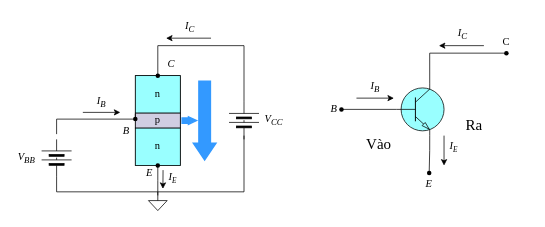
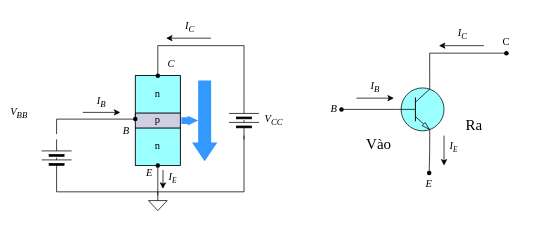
  <mxCell id="0" />
  <mxCell id="1" parent="0" />
  <mxCell id="2" style="edgeStyle=orthogonalEdgeStyle;shape=connector;rounded=0;orthogonalLoop=1;jettySize=auto;html=1;exitX=0.7;exitY=0;exitDx=0;exitDy=0;exitPerimeter=0;labelBackgroundColor=default;strokeColor=default;align=center;verticalAlign=middle;fontFamily=Helvetica;fontSize=11;fontColor=default;endArrow=none;endFill=0;" edge="1" parent="1" source="4" target="7"><mxGeometry relative="1" as="geometry"><Array as="points"><mxPoint x="573" y="70" /></Array></mxGeometry></mxCell>
  <mxCell id="3" style="edgeStyle=orthogonalEdgeStyle;shape=connector;rounded=0;orthogonalLoop=1;jettySize=auto;html=1;exitX=0.7;exitY=1;exitDx=0;exitDy=0;exitPerimeter=0;labelBackgroundColor=default;strokeColor=default;align=center;verticalAlign=middle;fontFamily=Helvetica;fontSize=11;fontColor=default;endArrow=none;endFill=0;" edge="1" parent="1" source="4" target="8"><mxGeometry relative="1" as="geometry" /></mxCell>
  <mxCell id="4" value="" style="verticalLabelPosition=bottom;shadow=0;dashed=0;align=center;html=1;verticalAlign=top;shape=mxgraph.electrical.transistors.npn_transistor_1;fillColor=#99FFFF;strokeColor=#000000;strokeWidth=1;" vertex="1" parent="1"><mxGeometry x="515" y="110" width="90" height="70" as="geometry" /></mxCell>
  <mxCell id="5" style="edgeStyle=orthogonalEdgeStyle;shape=connector;rounded=0;orthogonalLoop=1;jettySize=auto;html=1;exitX=1;exitY=0.5;exitDx=0;exitDy=0;entryX=0.5;entryY=0;entryDx=0;entryDy=0;labelBackgroundColor=default;strokeColor=default;align=center;verticalAlign=middle;fontFamily=Helvetica;fontSize=11;fontColor=default;endArrow=none;endFill=0;" edge="1" parent="1" source="6" target="23"><mxGeometry relative="1" as="geometry"><Array as="points"><mxPoint x="325" y="60" /><mxPoint x="210" y="60" /></Array></mxGeometry></mxCell>
  <mxCell id="6" value="" style="pointerEvents=1;verticalLabelPosition=bottom;shadow=0;dashed=0;align=center;html=1;verticalAlign=top;shape=mxgraph.electrical.miscellaneous.batteryStack;rotation=-90;" vertex="1" parent="1"><mxGeometry x="300" y="140" width="50" height="40" as="geometry" /></mxCell>
  <mxCell id="7" value="" style="shape=waypoint;sketch=0;size=6;pointerEvents=1;points=[];fillColor=none;resizable=0;rotatable=0;perimeter=centerPerimeter;snapToPoint=1;fontFamily=Helvetica;fontSize=11;fontColor=default;" vertex="1" parent="1"><mxGeometry x="665" y="60" width="20" height="20" as="geometry" /></mxCell>
  <mxCell id="8" value="" style="shape=waypoint;sketch=0;size=6;pointerEvents=1;points=[];fillColor=none;resizable=0;rotatable=0;perimeter=centerPerimeter;snapToPoint=1;fontFamily=Helvetica;fontSize=11;fontColor=default;" vertex="1" parent="1"><mxGeometry x="562" y="220" width="20" height="20" as="geometry" /></mxCell>
  <mxCell id="9" value="" style="shape=waypoint;sketch=0;size=6;pointerEvents=1;points=[];fillColor=none;resizable=0;rotatable=0;perimeter=centerPerimeter;snapToPoint=1;fontFamily=Helvetica;fontSize=11;fontColor=default;" vertex="1" parent="1"><mxGeometry x="445" y="135" width="20" height="20" as="geometry" /></mxCell>
  <mxCell id="10" style="edgeStyle=orthogonalEdgeStyle;shape=connector;rounded=0;orthogonalLoop=1;jettySize=auto;html=1;exitX=0;exitY=0.5;exitDx=0;exitDy=0;exitPerimeter=0;entryX=0.92;entryY=0.29;entryDx=0;entryDy=0;entryPerimeter=0;labelBackgroundColor=default;strokeColor=default;align=center;verticalAlign=middle;fontFamily=Helvetica;fontSize=11;fontColor=default;endArrow=none;endFill=0;" edge="1" parent="1" source="4" target="9"><mxGeometry relative="1" as="geometry" /></mxCell>
  <mxCell id="11" value="&lt;span style=&quot;font-size: 14px; font-weight: normal;&quot;&gt;C&lt;/span&gt;" style="text;html=1;strokeColor=none;fillColor=none;align=center;verticalAlign=middle;whiteSpace=wrap;rounded=0;fontSize=14;fontFamily=Times New Roman;fontColor=default;fontStyle=1" vertex="1" parent="1"><mxGeometry x="645" y="40" width="60" height="30" as="geometry" /></mxCell>
  <mxCell id="12" value="&lt;span style=&quot;font-size: 14px; font-weight: normal;&quot;&gt;E&lt;/span&gt;" style="text;html=1;strokeColor=none;fillColor=none;align=center;verticalAlign=middle;whiteSpace=wrap;rounded=0;fontSize=14;fontFamily=Times New Roman;fontColor=default;fontStyle=3" vertex="1" parent="1"><mxGeometry x="542" y="230" width="60" height="30" as="geometry" /></mxCell>
  <mxCell id="13" value="&lt;span style=&quot;font-size: 14px; font-weight: normal;&quot;&gt;B&lt;/span&gt;" style="text;html=1;strokeColor=none;fillColor=none;align=center;verticalAlign=middle;whiteSpace=wrap;rounded=0;fontSize=14;fontFamily=Times New Roman;fontColor=default;fontStyle=3" vertex="1" parent="1"><mxGeometry x="415" y="130" width="60" height="30" as="geometry" /></mxCell>
  <mxCell id="14" value="" style="endArrow=classic;html=1;rounded=0;labelBackgroundColor=default;strokeColor=default;align=center;verticalAlign=middle;fontFamily=Helvetica;fontSize=11;fontColor=default;shape=connector;" edge="1" parent="1"><mxGeometry width="50" height="50" relative="1" as="geometry"><mxPoint x="475" y="130" as="sourcePoint" /><mxPoint x="525" y="130" as="targetPoint" /></mxGeometry></mxCell>
  <mxCell id="15" value="" style="endArrow=classic;html=1;rounded=0;labelBackgroundColor=default;strokeColor=default;align=center;verticalAlign=middle;fontFamily=Helvetica;fontSize=11;fontColor=default;shape=connector;" edge="1" parent="1"><mxGeometry width="50" height="50" relative="1" as="geometry"><mxPoint x="591.82" y="180" as="sourcePoint" /><mxPoint x="591.82" y="220" as="targetPoint" /></mxGeometry></mxCell>
  <mxCell id="16" value="" style="endArrow=classic;html=1;rounded=0;labelBackgroundColor=default;strokeColor=default;align=center;verticalAlign=middle;fontFamily=Helvetica;fontSize=11;fontColor=default;shape=connector;" edge="1" parent="1"><mxGeometry width="50" height="50" relative="1" as="geometry"><mxPoint x="645" y="60" as="sourcePoint" /><mxPoint x="585" y="60" as="targetPoint" /></mxGeometry></mxCell>
  <mxCell id="17" value="&lt;span style=&quot;font-weight: 400;&quot;&gt;I&lt;sub&gt;C&lt;/sub&gt;&lt;/span&gt;" style="text;html=1;strokeColor=none;fillColor=none;align=center;verticalAlign=middle;whiteSpace=wrap;rounded=0;fontSize=14;fontFamily=Times New Roman;fontColor=default;fontStyle=3" vertex="1" parent="1"><mxGeometry x="602" y="30" width="30" height="30" as="geometry" /></mxCell>
  <mxCell id="18" value="&lt;span style=&quot;font-weight: 400;&quot;&gt;I&lt;sub&gt;B&lt;/sub&gt;&lt;/span&gt;" style="text;html=1;strokeColor=none;fillColor=none;align=center;verticalAlign=middle;whiteSpace=wrap;rounded=0;fontSize=14;fontFamily=Times New Roman;fontColor=default;fontStyle=3" vertex="1" parent="1"><mxGeometry x="485" y="100" width="30" height="30" as="geometry" /></mxCell>
  <mxCell id="19" value="&lt;span style=&quot;font-weight: 400;&quot;&gt;I&lt;span style=&quot;font-size: 11.667px;&quot;&gt;&lt;sub&gt;E&lt;/sub&gt;&lt;/span&gt;&lt;/span&gt;" style="text;html=1;strokeColor=none;fillColor=none;align=center;verticalAlign=middle;whiteSpace=wrap;rounded=0;fontSize=14;fontFamily=Times New Roman;fontColor=default;fontStyle=3" vertex="1" parent="1"><mxGeometry x="575" y="180" width="60" height="30" as="geometry" /></mxCell>
  <mxCell id="20" value="&lt;span style=&quot;font-weight: 400; font-size: 20px;&quot;&gt;Ra&lt;/span&gt;" style="text;html=1;strokeColor=none;fillColor=none;align=center;verticalAlign=middle;whiteSpace=wrap;rounded=0;fontSize=20;fontFamily=Times New Roman;fontColor=default;fontStyle=1" vertex="1" parent="1"><mxGeometry x="602" y="150" width="60" height="30" as="geometry" /></mxCell>
  <mxCell id="21" value="&lt;span style=&quot;font-weight: 400; font-size: 20px;&quot;&gt;Vào&lt;/span&gt;" style="text;html=1;strokeColor=none;fillColor=none;align=center;verticalAlign=middle;whiteSpace=wrap;rounded=0;fontSize=20;fontFamily=Times New Roman;fontColor=default;fontStyle=1" vertex="1" parent="1"><mxGeometry x="475" y="175" width="60" height="30" as="geometry" /></mxCell>
  <mxCell id="22" value="" style="shape=process;whiteSpace=wrap;html=1;backgroundOutline=1;fontFamily=Helvetica;fontSize=11;fontColor=default;rotation=90;size=0.417;verticalAlign=middle;" vertex="1" parent="1"><mxGeometry x="150" y="130" width="120" height="60" as="geometry" /></mxCell>
  <mxCell id="23" value="&lt;span style=&quot;font-size: 14px; font-weight: normal;&quot;&gt;n&lt;/span&gt;" style="text;html=1;strokeColor=#000000;fillColor=#99FFFF;align=center;verticalAlign=middle;whiteSpace=wrap;rounded=0;fontSize=14;fontFamily=Times New Roman;fontStyle=1" vertex="1" parent="1"><mxGeometry x="180" y="100" width="60" height="50" as="geometry" /></mxCell>
  <mxCell id="24" value="&lt;span style=&quot;font-size: 14px; font-weight: normal;&quot;&gt;p&lt;/span&gt;" style="text;html=1;strokeColor=#000000;fillColor=#d0cee2;align=center;verticalAlign=middle;whiteSpace=wrap;rounded=0;fontSize=14;fontFamily=Times New Roman;fontStyle=1" vertex="1" parent="1"><mxGeometry x="180" y="150" width="60" height="20" as="geometry" /></mxCell>
  <mxCell id="25" style="edgeStyle=orthogonalEdgeStyle;shape=connector;rounded=0;orthogonalLoop=1;jettySize=auto;html=1;exitX=0.5;exitY=1;exitDx=0;exitDy=0;labelBackgroundColor=default;strokeColor=default;align=center;verticalAlign=middle;fontFamily=Helvetica;fontSize=11;fontColor=default;endArrow=none;endFill=0;" edge="1" parent="1" source="26"><mxGeometry relative="1" as="geometry"><mxPoint x="210" y="260" as="targetPoint" /></mxGeometry></mxCell>
  <mxCell id="26" value="&lt;span style=&quot;font-size: 14px; font-weight: normal;&quot;&gt;n&lt;/span&gt;" style="text;html=1;strokeColor=#000000;fillColor=#99FFFF;align=center;verticalAlign=middle;whiteSpace=wrap;rounded=0;fontSize=14;fontFamily=Times New Roman;fontStyle=1;labelBackgroundColor=none;labelBorderColor=none;" vertex="1" parent="1"><mxGeometry x="180" y="170" width="60" height="50" as="geometry" /></mxCell>
  <mxCell id="27" style="edgeStyle=orthogonalEdgeStyle;shape=connector;rounded=0;orthogonalLoop=1;jettySize=auto;html=1;exitDx=0;exitDy=0;entryX=0;entryY=0.5;entryDx=0;entryDy=0;labelBackgroundColor=default;strokeColor=default;align=center;verticalAlign=middle;fontFamily=Helvetica;fontSize=11;fontColor=default;endArrow=none;endFill=0;" edge="1" parent="1" source="41" target="24"><mxGeometry relative="1" as="geometry" /></mxCell>
  <mxCell id="28" value="" style="pointerEvents=1;verticalLabelPosition=bottom;shadow=0;dashed=0;align=center;html=1;verticalAlign=top;shape=mxgraph.electrical.miscellaneous.batteryStack;rotation=-90;" vertex="1" parent="1"><mxGeometry x="50" y="190" width="50" height="40" as="geometry" /></mxCell>
  <mxCell id="29" value="" style="pointerEvents=1;verticalLabelPosition=bottom;shadow=0;dashed=0;align=center;html=1;verticalAlign=top;shape=mxgraph.electrical.signal_sources.signal_ground;fontFamily=Helvetica;fontSize=11;fontColor=default;" vertex="1" parent="1"><mxGeometry x="197.5" y="260" width="25" height="20" as="geometry" /></mxCell>
  <mxCell id="30" style="edgeStyle=orthogonalEdgeStyle;shape=connector;rounded=0;orthogonalLoop=1;jettySize=auto;html=1;exitX=0;exitY=0.5;exitDx=0;exitDy=0;entryX=0.5;entryY=0;entryDx=0;entryDy=0;entryPerimeter=0;labelBackgroundColor=default;strokeColor=default;align=center;verticalAlign=middle;fontFamily=Helvetica;fontSize=11;fontColor=default;endArrow=none;endFill=0;" edge="1" parent="1"><mxGeometry relative="1" as="geometry"><mxPoint x="325" y="180" as="sourcePoint" /><mxPoint x="210" y="255" as="targetPoint" /><Array as="points"><mxPoint x="325" y="255" /></Array></mxGeometry></mxCell>
  <mxCell id="31" style="edgeStyle=orthogonalEdgeStyle;shape=connector;rounded=0;orthogonalLoop=1;jettySize=auto;html=1;exitX=0;exitY=0.5;exitDx=0;exitDy=0;entryX=0.5;entryY=0;entryDx=0;entryDy=0;entryPerimeter=0;labelBackgroundColor=default;strokeColor=default;align=center;verticalAlign=middle;fontFamily=Helvetica;fontSize=11;fontColor=default;endArrow=none;endFill=0;" edge="1" parent="1" source="28" target="29"><mxGeometry relative="1" as="geometry"><Array as="points"><mxPoint x="75" y="255" /><mxPoint x="210" y="255" /></Array></mxGeometry></mxCell>
  <mxCell id="32" value="" style="endArrow=classic;html=1;rounded=0;labelBackgroundColor=default;strokeColor=default;align=center;verticalAlign=middle;fontFamily=Helvetica;fontSize=11;fontColor=default;shape=connector;" edge="1" parent="1"><mxGeometry width="50" height="50" relative="1" as="geometry"><mxPoint x="217" y="226" as="sourcePoint" /><mxPoint x="216.82" y="251" as="targetPoint" /></mxGeometry></mxCell>
  <mxCell id="33" value="&lt;span style=&quot;font-weight: 400;&quot;&gt;I&lt;span style=&quot;font-size: 11.667px;&quot;&gt;&lt;sub&gt;E&lt;/sub&gt;&lt;/span&gt;&lt;/span&gt;" style="text;html=1;strokeColor=none;fillColor=none;align=center;verticalAlign=middle;whiteSpace=wrap;rounded=0;fontSize=14;fontFamily=Times New Roman;fontColor=default;fontStyle=3" vertex="1" parent="1"><mxGeometry x="221" y="221" width="17.5" height="30" as="geometry" /></mxCell>
  <mxCell id="34" value="" style="endArrow=classic;html=1;rounded=0;labelBackgroundColor=default;strokeColor=default;align=center;verticalAlign=middle;fontFamily=Helvetica;fontSize=11;fontColor=default;shape=connector;" edge="1" parent="1"><mxGeometry width="50" height="50" relative="1" as="geometry"><mxPoint x="281" y="50" as="sourcePoint" /><mxPoint x="221" y="50" as="targetPoint" /></mxGeometry></mxCell>
  <mxCell id="35" value="&lt;span style=&quot;font-weight: 400;&quot;&gt;I&lt;sub&gt;C&lt;/sub&gt;&lt;/span&gt;" style="text;html=1;strokeColor=none;fillColor=none;align=center;verticalAlign=middle;whiteSpace=wrap;rounded=0;fontSize=14;fontFamily=Times New Roman;fontColor=default;fontStyle=3" vertex="1" parent="1"><mxGeometry x="238" y="20" width="30" height="30" as="geometry" /></mxCell>
  <mxCell id="36" value="" style="endArrow=classic;html=1;rounded=0;labelBackgroundColor=default;strokeColor=default;align=center;verticalAlign=middle;fontFamily=Helvetica;fontSize=11;fontColor=default;shape=connector;" edge="1" parent="1"><mxGeometry width="50" height="50" relative="1" as="geometry"><mxPoint x="110" y="149" as="sourcePoint" /><mxPoint x="160" y="149" as="targetPoint" /></mxGeometry></mxCell>
  <mxCell id="37" value="&lt;span style=&quot;font-weight: 400;&quot;&gt;I&lt;sub&gt;B&lt;/sub&gt;&lt;/span&gt;" style="text;html=1;strokeColor=none;fillColor=none;align=center;verticalAlign=middle;whiteSpace=wrap;rounded=0;fontSize=14;fontFamily=Times New Roman;fontColor=default;fontStyle=3" vertex="1" parent="1"><mxGeometry x="120" y="120" width="30" height="30" as="geometry" /></mxCell>
  <mxCell id="38" value="&lt;span style=&quot;font-weight: 400;&quot;&gt;V&lt;sub&gt;CC&lt;/sub&gt;&lt;/span&gt;" style="text;html=1;strokeColor=none;fillColor=none;align=center;verticalAlign=middle;whiteSpace=wrap;rounded=0;fontSize=14;fontFamily=Times New Roman;fontColor=default;fontStyle=3" vertex="1" parent="1"><mxGeometry x="350" y="145" width="30" height="30" as="geometry" /></mxCell>
- <mxCell id="39" value="&lt;span style=&quot;font-weight: 400;&quot;&gt;V&lt;sub&gt;BB&lt;/sub&gt;&lt;/span&gt;" style="text;html=1;strokeColor=none;fillColor=none;align=center;verticalAlign=middle;whiteSpace=wrap;rounded=0;fontSize=14;fontFamily=Times New Roman;fontColor=default;fontStyle=3" vertex="1" parent="1"><mxGeometry x="20" y="195" width="30" height="30" as="geometry" /></mxCell>
+ <mxCell id="39" value="&lt;span style=&quot;font-weight: 400;&quot;&gt;V&lt;sub&gt;BB&lt;/sub&gt;&lt;/span&gt;" style="text;html=1;strokeColor=none;fillColor=none;align=center;verticalAlign=middle;whiteSpace=wrap;rounded=0;fontSize=14;fontFamily=Times New Roman;fontColor=default;fontStyle=3" vertex="1" parent="1"><mxGeometry x="10" y="135" width="30" height="30" as="geometry" /></mxCell>
  <mxCell id="40" value="" style="edgeStyle=orthogonalEdgeStyle;shape=connector;rounded=0;orthogonalLoop=1;jettySize=auto;html=1;exitX=1;exitY=0.5;exitDx=0;exitDy=0;entryDx=0;entryDy=0;labelBackgroundColor=default;strokeColor=default;align=center;verticalAlign=middle;fontFamily=Helvetica;fontSize=11;fontColor=default;endArrow=none;endFill=0;" edge="1" parent="1"><mxGeometry relative="1" as="geometry"><mxPoint x="75" y="178" as="sourcePoint" /><mxPoint x="180" y="151" as="targetPoint" /><Array as="points"><mxPoint x="75" y="158" /><mxPoint x="180" y="158" /></Array></mxGeometry></mxCell>
  <mxCell id="41" value="" style="shape=waypoint;sketch=0;size=6;pointerEvents=1;points=[];fillColor=none;resizable=0;rotatable=0;perimeter=centerPerimeter;snapToPoint=1;fontFamily=Helvetica;fontSize=11;fontColor=default;" vertex="1" parent="1"><mxGeometry x="170" y="148" width="20" height="20" as="geometry" /></mxCell>
  <mxCell id="42" value="" style="shape=waypoint;sketch=0;size=6;pointerEvents=1;points=[];fillColor=none;resizable=0;rotatable=0;perimeter=centerPerimeter;snapToPoint=1;fontFamily=Helvetica;fontSize=11;fontColor=default;" vertex="1" parent="1"><mxGeometry x="200" y="90" width="20" height="20" as="geometry" /></mxCell>
  <mxCell id="43" value="" style="shape=waypoint;sketch=0;size=6;pointerEvents=1;points=[];fillColor=none;resizable=0;rotatable=0;perimeter=centerPerimeter;snapToPoint=1;fontFamily=Helvetica;fontSize=11;fontColor=default;" vertex="1" parent="1"><mxGeometry x="200" y="210" width="20" height="20" as="geometry" /></mxCell>
  <mxCell id="44" value="&lt;span style=&quot;font-size: 14px; font-weight: normal;&quot;&gt;C&lt;/span&gt;" style="text;html=1;strokeColor=none;fillColor=none;align=center;verticalAlign=middle;whiteSpace=wrap;rounded=0;fontSize=14;fontFamily=Times New Roman;fontColor=default;fontStyle=3" vertex="1" parent="1"><mxGeometry x="197.5" y="70" width="60" height="30" as="geometry" /></mxCell>
  <mxCell id="45" value="&lt;span style=&quot;font-size: 14px; font-weight: normal;&quot;&gt;B&lt;/span&gt;" style="text;html=1;strokeColor=none;fillColor=none;align=center;verticalAlign=middle;whiteSpace=wrap;rounded=0;fontSize=14;fontFamily=Times New Roman;fontColor=default;fontStyle=3" vertex="1" parent="1"><mxGeometry x="137.5" y="160" width="60" height="30" as="geometry" /></mxCell>
  <mxCell id="46" value="&lt;span style=&quot;font-size: 14px; font-weight: normal;&quot;&gt;E&lt;/span&gt;" style="text;html=1;strokeColor=none;fillColor=none;align=center;verticalAlign=middle;whiteSpace=wrap;rounded=0;fontSize=14;fontFamily=Times New Roman;fontColor=default;fontStyle=3" vertex="1" parent="1"><mxGeometry x="168.5" y="216" width="60" height="30" as="geometry" /></mxCell>
  <mxCell id="47" value="" style="verticalLabelPosition=bottom;verticalAlign=top;html=1;strokeWidth=2;shape=mxgraph.arrows2.arrow;dy=0.49;dx=22.4;notch=0;fontFamily=Helvetica;fontSize=11;rotation=90;fillColor=#3399FF;strokeColor=#3399FF;" vertex="1" parent="1"><mxGeometry x="220" y="145" width="105" height="30" as="geometry" /></mxCell>
  <mxCell id="48" value="" style="verticalLabelPosition=bottom;verticalAlign=top;html=1;strokeWidth=2;shape=mxgraph.arrows2.arrow;dy=0.32;dx=10.56;notch=0;fontFamily=Helvetica;fontSize=11;fontColor=default;rotation=0;fillColor=#3399FF;strokeColor=#3399FF;" vertex="1" parent="1"><mxGeometry x="242.5" y="155" width="19" height="10" as="geometry" /></mxCell>
